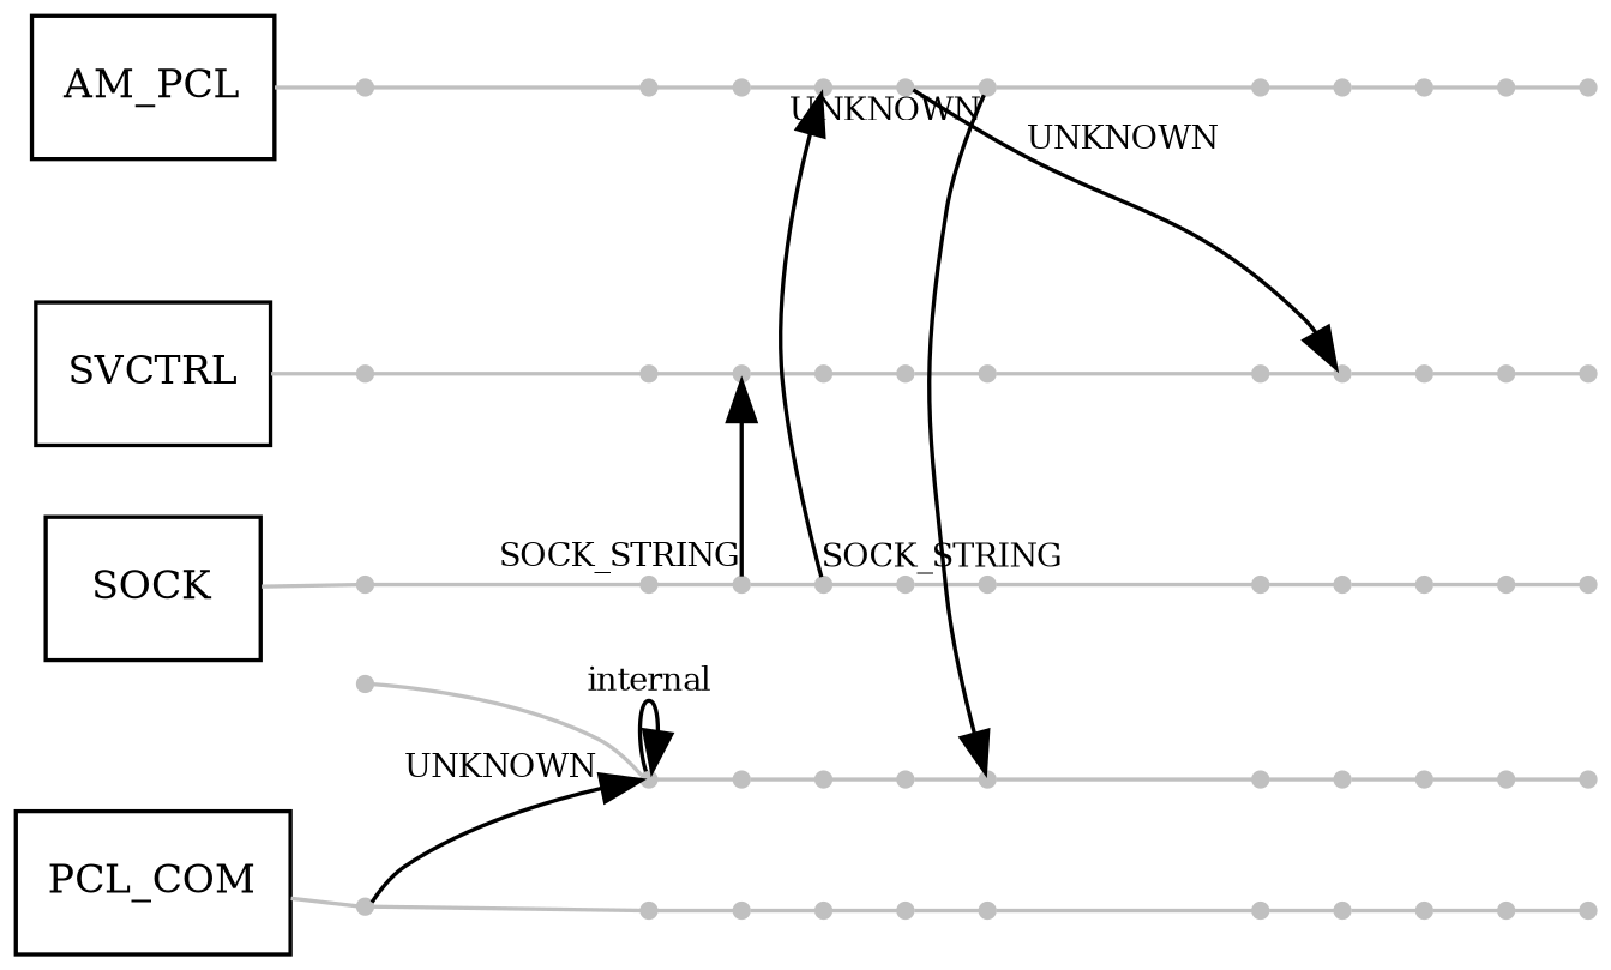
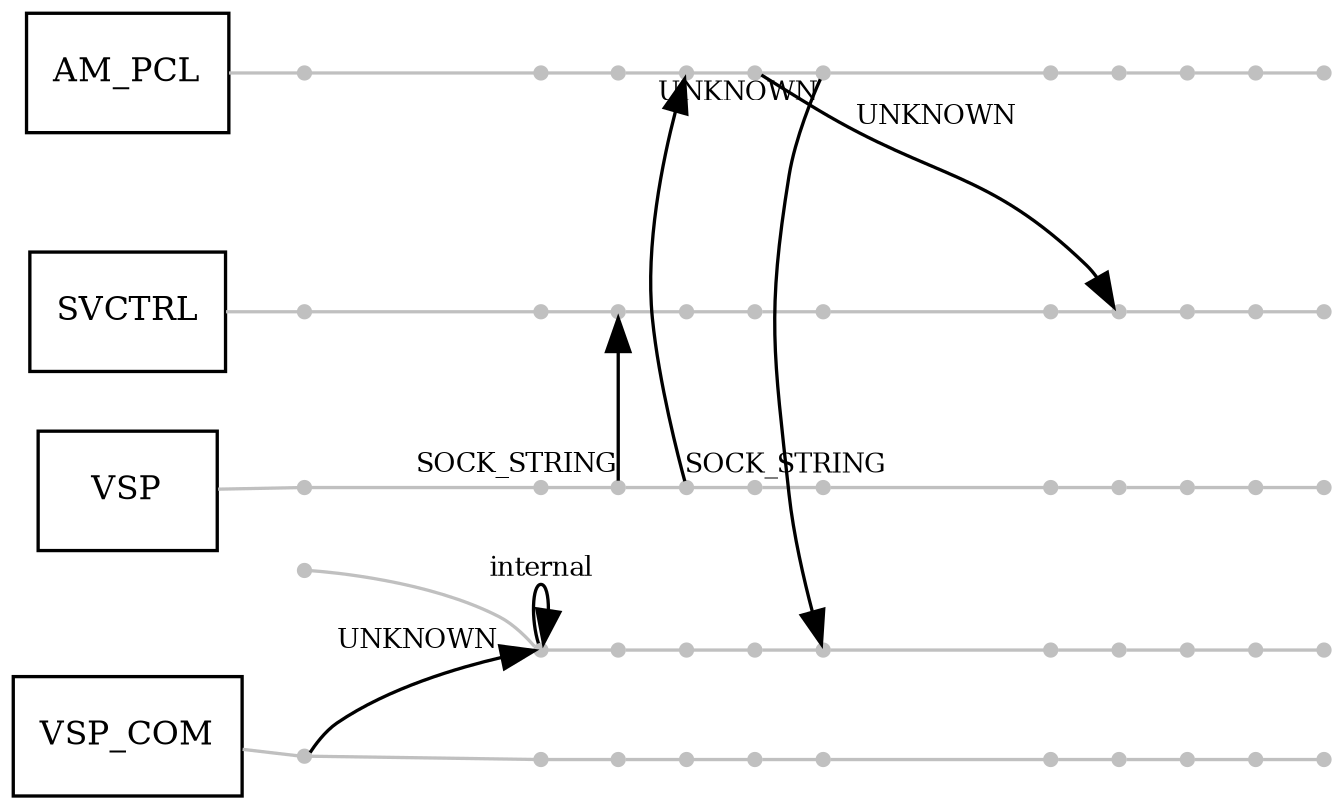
  digraph {
    fontname="DejaVu Serif"
    rankdir=LR
    ranksep=.1
    node [color=grey fontname="DejaVu Serif" fontsize=10 shape=point]
    edge [arrowhead=none color=grey fontname="DejaVu Serif" style=filled]
    n1 [color=black label=AM_PCL shape=box]
    n2 [color=black label=SVCTRL shape=box]
-   n3 [color=black label=SOCK shape=box]
-   n4 [color=black label=PCL_COM shape=box]
+   n3 [color=black label=VSP shape=box]
+   n4 [color=black label=VSP_COM shape=box]
    AM_PCL10
    SVCTRL10
    SVADM10
    SOCK10
    VSP_COM10
    AM_PCL11
    SVCTRL11
    SVADM11
    SOCK11
    VSP_COM11
    AM_PCL12
    SVCTRL12
    SVADM12
    SOCK12
    VSP_COM12
    AM_PCL13
    SVCTRL13
    SVADM13
    SOCK13
    VSP_COM13
    AM_PCL14
    SVCTRL14
    SVADM14
    SOCK14
    VSP_COM14
    AM_PCL15
    SVCTRL15
    SVADM15
    SOCK15
    VSP_COM15
    AM_PCL16
    SVCTRL16
    SVADM16
    SOCK16
    VSP_COM16
    AM_PCL17
    SVCTRL17
    SVADM17
    SOCK17
    VSP_COM17
    AM_PCL18
    SVCTRL18
    SVADM18
    SOCK18
    VSP_COM18
    AM_PCL19
    SVCTRL19
    SVADM19
    SOCK19
    VSP_COM19
    AM_PCL20
    SVCTRL20
    SVADM20
    SOCK20
    VSP_COM20
    subgraph sub_1 {
      rank=same
      n1
      n2
      n3
      n4
    }
    subgraph sub_2 {
      rank=same
      AM_PCL10
      SVCTRL10
      SVADM10
      SOCK10
      VSP_COM10
    }
    subgraph sub_3 {
      rank=same
      AM_PCL11
      SVCTRL11
      SVADM11
      SOCK11
      VSP_COM11
    }
    subgraph sub_4 {
      rank=same
      AM_PCL12
      SVCTRL12
      SVADM12
      SOCK12
      VSP_COM12
    }
    subgraph sub_5 {
      rank=same
      AM_PCL13
      SVCTRL13
      SVADM13
      SOCK13
      VSP_COM13
    }
    subgraph sub_6 {
      rank=same
      AM_PCL14
      SVCTRL14
      SVADM14
      SOCK14
      VSP_COM14
    }
    subgraph sub_7 {
      rank=same
      AM_PCL15
      SVCTRL15
      SVADM15
      SOCK15
      VSP_COM15
    }
    subgraph sub_8 {
      rank=same
      AM_PCL16
      SVCTRL16
      SVADM16
      SOCK16
      VSP_COM16
    }
    subgraph sub_9 {
      rank=same
      AM_PCL17
      SVCTRL17
      SVADM17
      SOCK17
      VSP_COM17
    }
    subgraph sub_10 {
      rank=same
      AM_PCL18
      SVCTRL18
      SVADM18
      SOCK18
      VSP_COM18
    }
    subgraph sub_11 {
      rank=same
      AM_PCL19
      SVCTRL19
      SVADM19
      SOCK19
      VSP_COM19
    }
    subgraph sub_12 {
      rank=same
      AM_PCL20
      SVCTRL20
      SVADM20
      SOCK20
      VSP_COM20
    }
    n1 -> n2 [style=invis]
    n1 -> AM_PCL10
    n2 -> SVCTRL10
    n3 -> n4 [style=invis]
    n3 -> SOCK10
    n4 -> VSP_COM10
    AM_PCL10 -> AM_PCL11
    SVCTRL10 -> SVCTRL11
    SVADM10 -> SVADM11
    SOCK10 -> SOCK11
    VSP_COM10 -> SVADM11 [arrowhead=normal arrowtail=none color=black fontsize=8 label=UNKNOWN weight=0]
    VSP_COM10 -> VSP_COM11
    AM_PCL11 -> AM_PCL12
    SVCTRL11 -> SVCTRL12
    SVADM11 -> SVADM11 [arrowhead=normal arrowtail=none color=black fontsize=8 label=internal weight=0]
    SVADM11 -> SVADM12
    SOCK11 -> SOCK12
    VSP_COM11 -> VSP_COM12
    AM_PCL12 -> AM_PCL13
    SVCTRL12 -> SVCTRL13
    SVADM12 -> SVADM13
    SOCK12 -> SVCTRL12 [arrowhead=normal arrowtail=none color=black fontsize=8 labelangle=10 labeldistance=6 taillabel=SOCK_STRING weight=0]
    SOCK12 -> SOCK13
    VSP_COM12 -> VSP_COM13
    AM_PCL13 -> AM_PCL14
    SVCTRL13 -> SVCTRL14
    SVADM13 -> SVADM14
    SOCK13 -> AM_PCL13 [arrowhead=normal arrowtail=none color=black fontsize=8 labelangle=10 labeldistance=6 taillabel=SOCK_STRING weight=0]
    SOCK13 -> SOCK14
    VSP_COM13 -> VSP_COM14
    AM_PCL14 -> AM_PCL15
    AM_PCL14 -> SVCTRL17 [arrowhead=normal arrowtail=none color=black fontsize=8 label=UNKNOWN weight=0]
    SVCTRL14 -> SVCTRL15
    SVADM14 -> SVADM15
    SOCK14 -> SOCK15
    VSP_COM14 -> VSP_COM15
    AM_PCL15 -> SVADM15 [arrowhead=normal arrowtail=none color=black fontsize=8 labelangle=10 labeldistance=6 taillabel=UNKNOWN weight=0]
    AM_PCL15 -> AM_PCL16
    SVCTRL15 -> SVCTRL16
    SVADM15 -> SVADM16
    SOCK15 -> SOCK16
    VSP_COM15 -> VSP_COM16
    AM_PCL16 -> AM_PCL17
    SVCTRL16 -> SVCTRL17
    SVADM16 -> SVADM17
    SOCK16 -> SOCK17
    VSP_COM16 -> VSP_COM17
    AM_PCL17 -> AM_PCL18
    SVCTRL17 -> SVCTRL18
    SVADM17 -> SVADM18
    SOCK17 -> SOCK18
    VSP_COM17 -> VSP_COM18
    AM_PCL18 -> AM_PCL19
    SVCTRL18 -> SVCTRL19
    SVADM18 -> SVADM19
    SOCK18 -> SOCK19
    VSP_COM18 -> VSP_COM19
    AM_PCL19 -> AM_PCL20
    SVCTRL19 -> SVCTRL20
    SVADM19 -> SVADM20
    SOCK19 -> SOCK20
    VSP_COM19 -> VSP_COM20
  }
